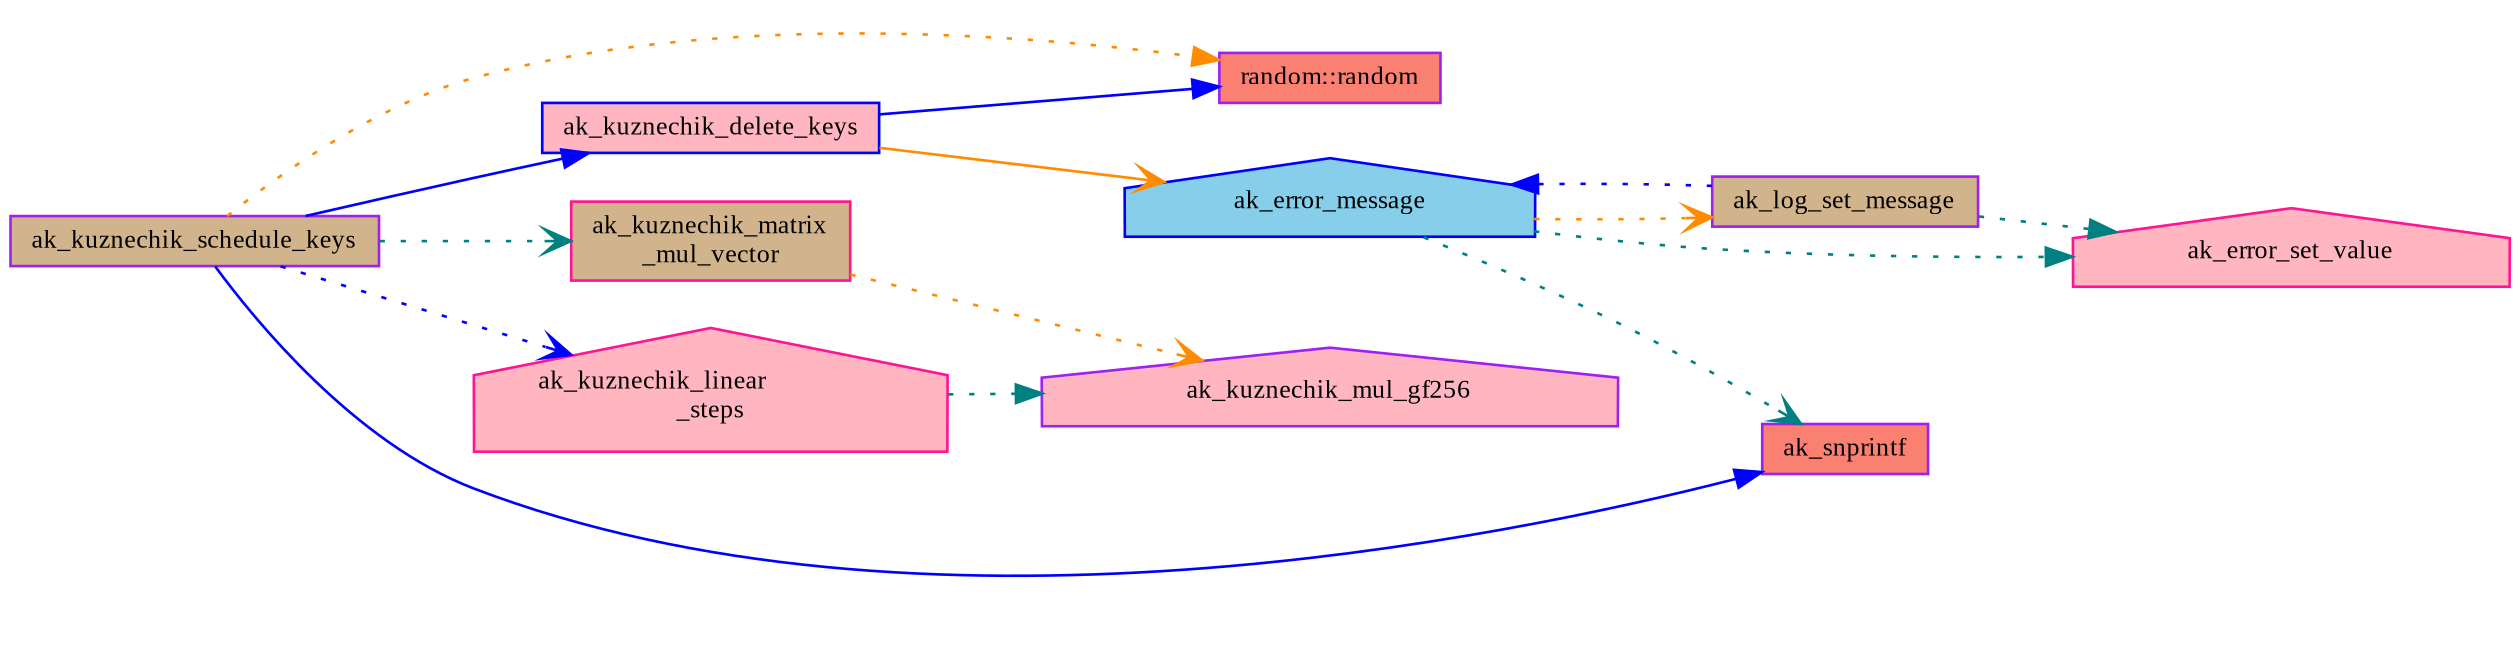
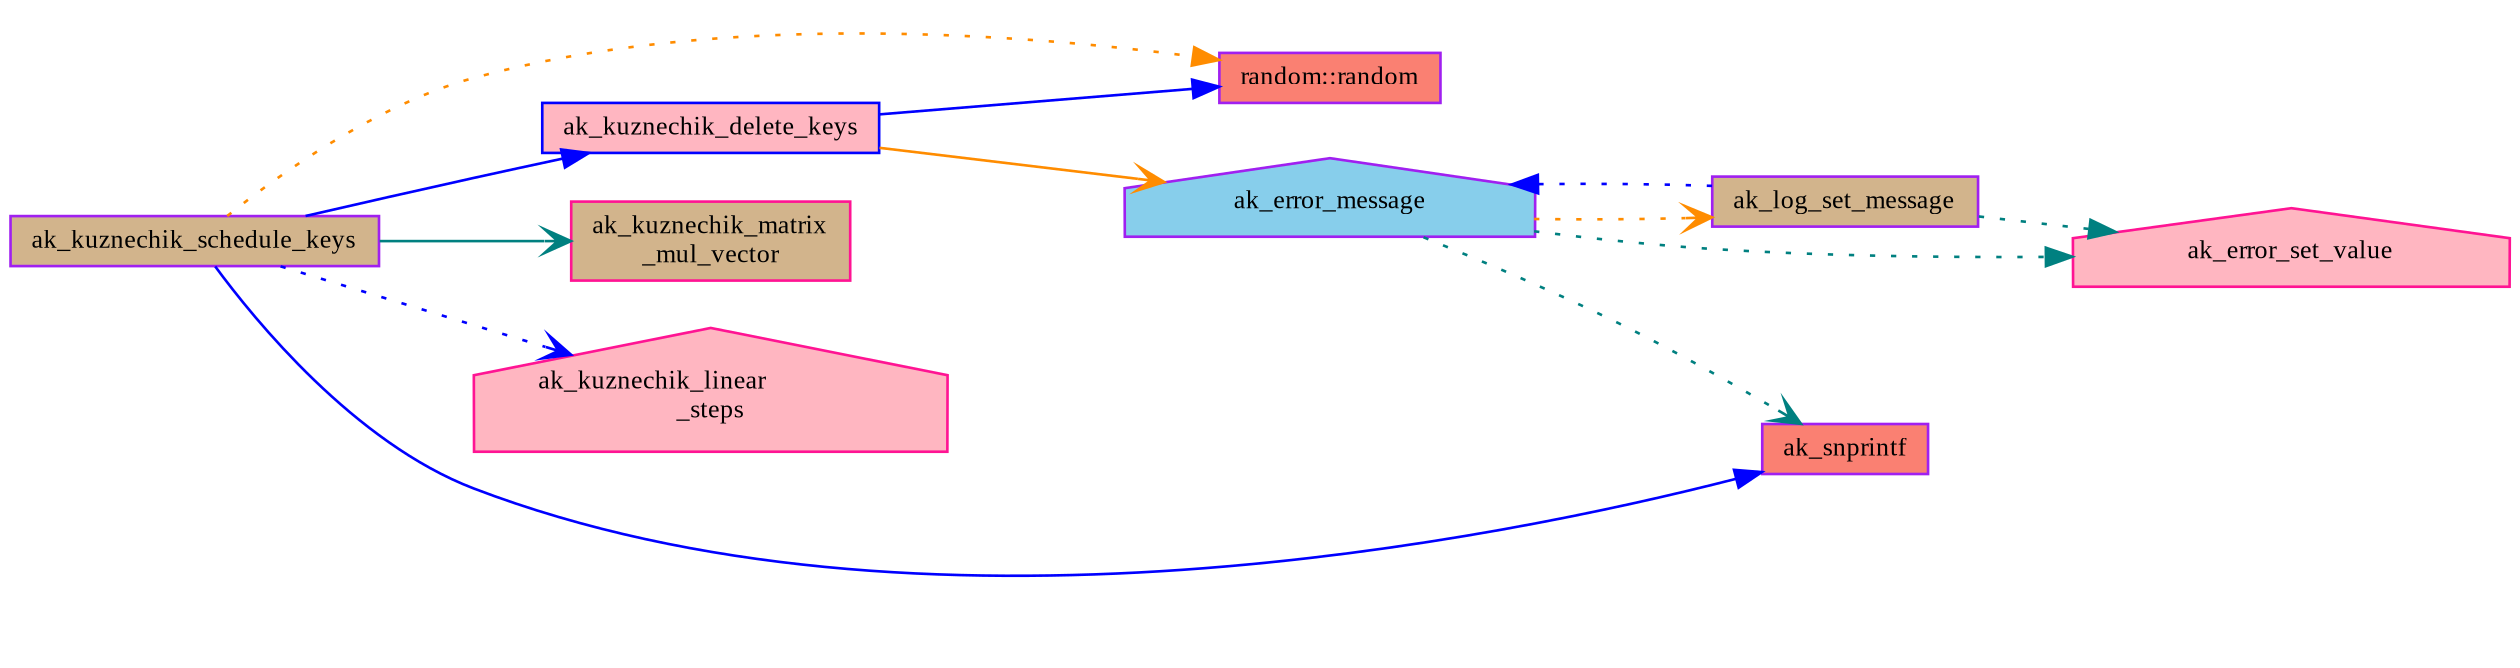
  digraph {
    fontname="Liberation Serif"
    rankdir=LR
    node [color=purple fillcolor=lightpink fontname="Liberation Serif" fontsize=10 shape=box style=filled]
    edge [arrowhead=normal color=blue fontname="Liberation Serif" fontsize=10 labelfontname=Helvetica labelfontsize=10 style=dotted]
    n1 [fillcolor=tan fontcolor=black height=0.2 label=ak_kuznechik_schedule_keys width=0.4]
    n2 [color=blue height=0.2 label=ak_kuznechik_delete_keys width=0.4]
    n3 [fillcolor=salmon height=0.2 label="random::random" width=0.4]
    n4 [color=deeppink fillcolor=tan height=0.2 label="ak_kuznechik_matrix\l_mul_vector" width=0.4]
    n5 [color=deeppink height=0.2 label="ak_kuznechik_linear\l_steps" shape=house width=0.4]
    n6 [fillcolor=salmon height=0.2 label=ak_snprintf width=0.4]
-   n7 [color=blue fillcolor=skyblue height=0.2 label=ak_error_message shape=house width=0.4]
+   n7 [fillcolor=skyblue height=0.2 label=ak_error_message shape=house width=0.4]
    n8 [fillcolor=tan height=0.2 label=ak_log_set_message width=0.4]
    n9 [color=deeppink height=0.2 label=ak_error_set_value shape=house width=0.4]
-   n10 [height=0.2 label=ak_kuznechik_mul_gf256 shape=house width=0.4]
    n1 -> n2 [style=solid]
    n1 -> n3 [color=darkorange]
-   n1 -> n4 [arrowhead=vee color=teal]
+   n1 -> n4 [arrowhead=vee color=teal style=solid]
    n1 -> n5 [arrowhead=vee]
    n1 -> n6 [style=solid]
    n2 -> n3 [style=solid]
    n2 -> n7 [arrowhead=vee color=darkorange style=solid]
-   n4 -> n10 [arrowhead=vee color=darkorange]
-   n5 -> n10 [color=teal]
    n7 -> n6 [arrowhead=vee color=teal]
    n7 -> n8 [arrowhead=vee color=darkorange]
    n7 -> n9 [color=teal]
    n8 -> n7
    n8 -> n9 [color=teal]
  }
